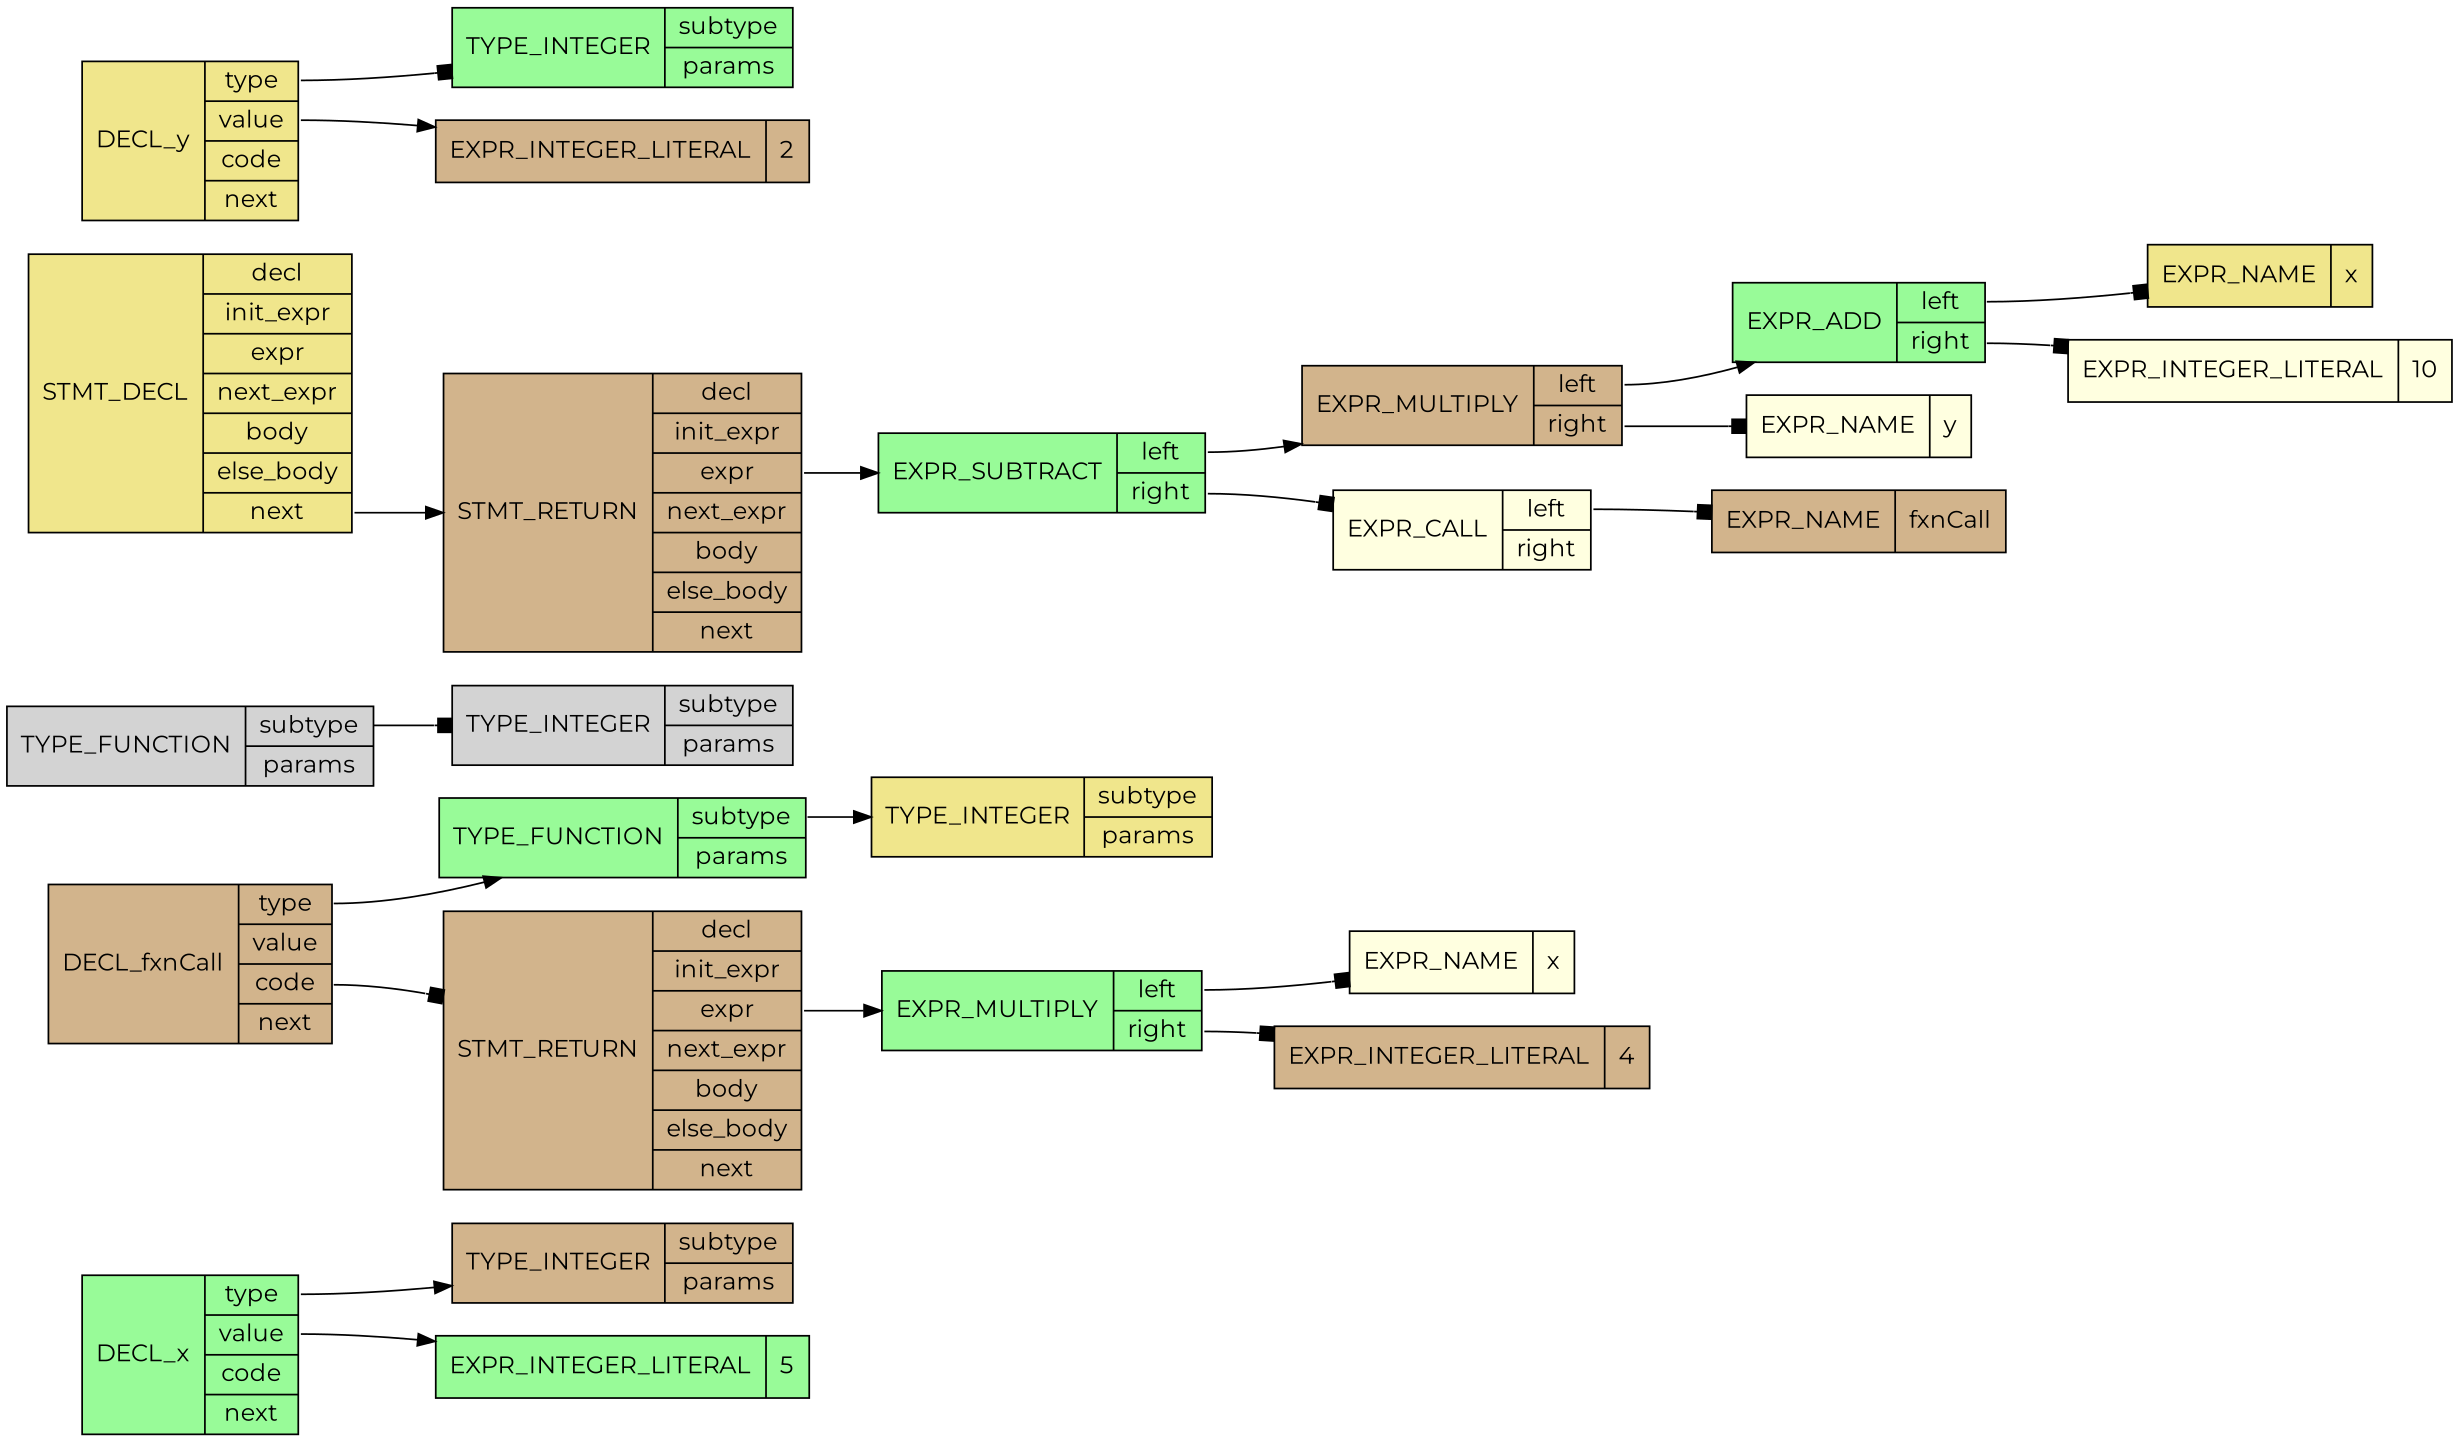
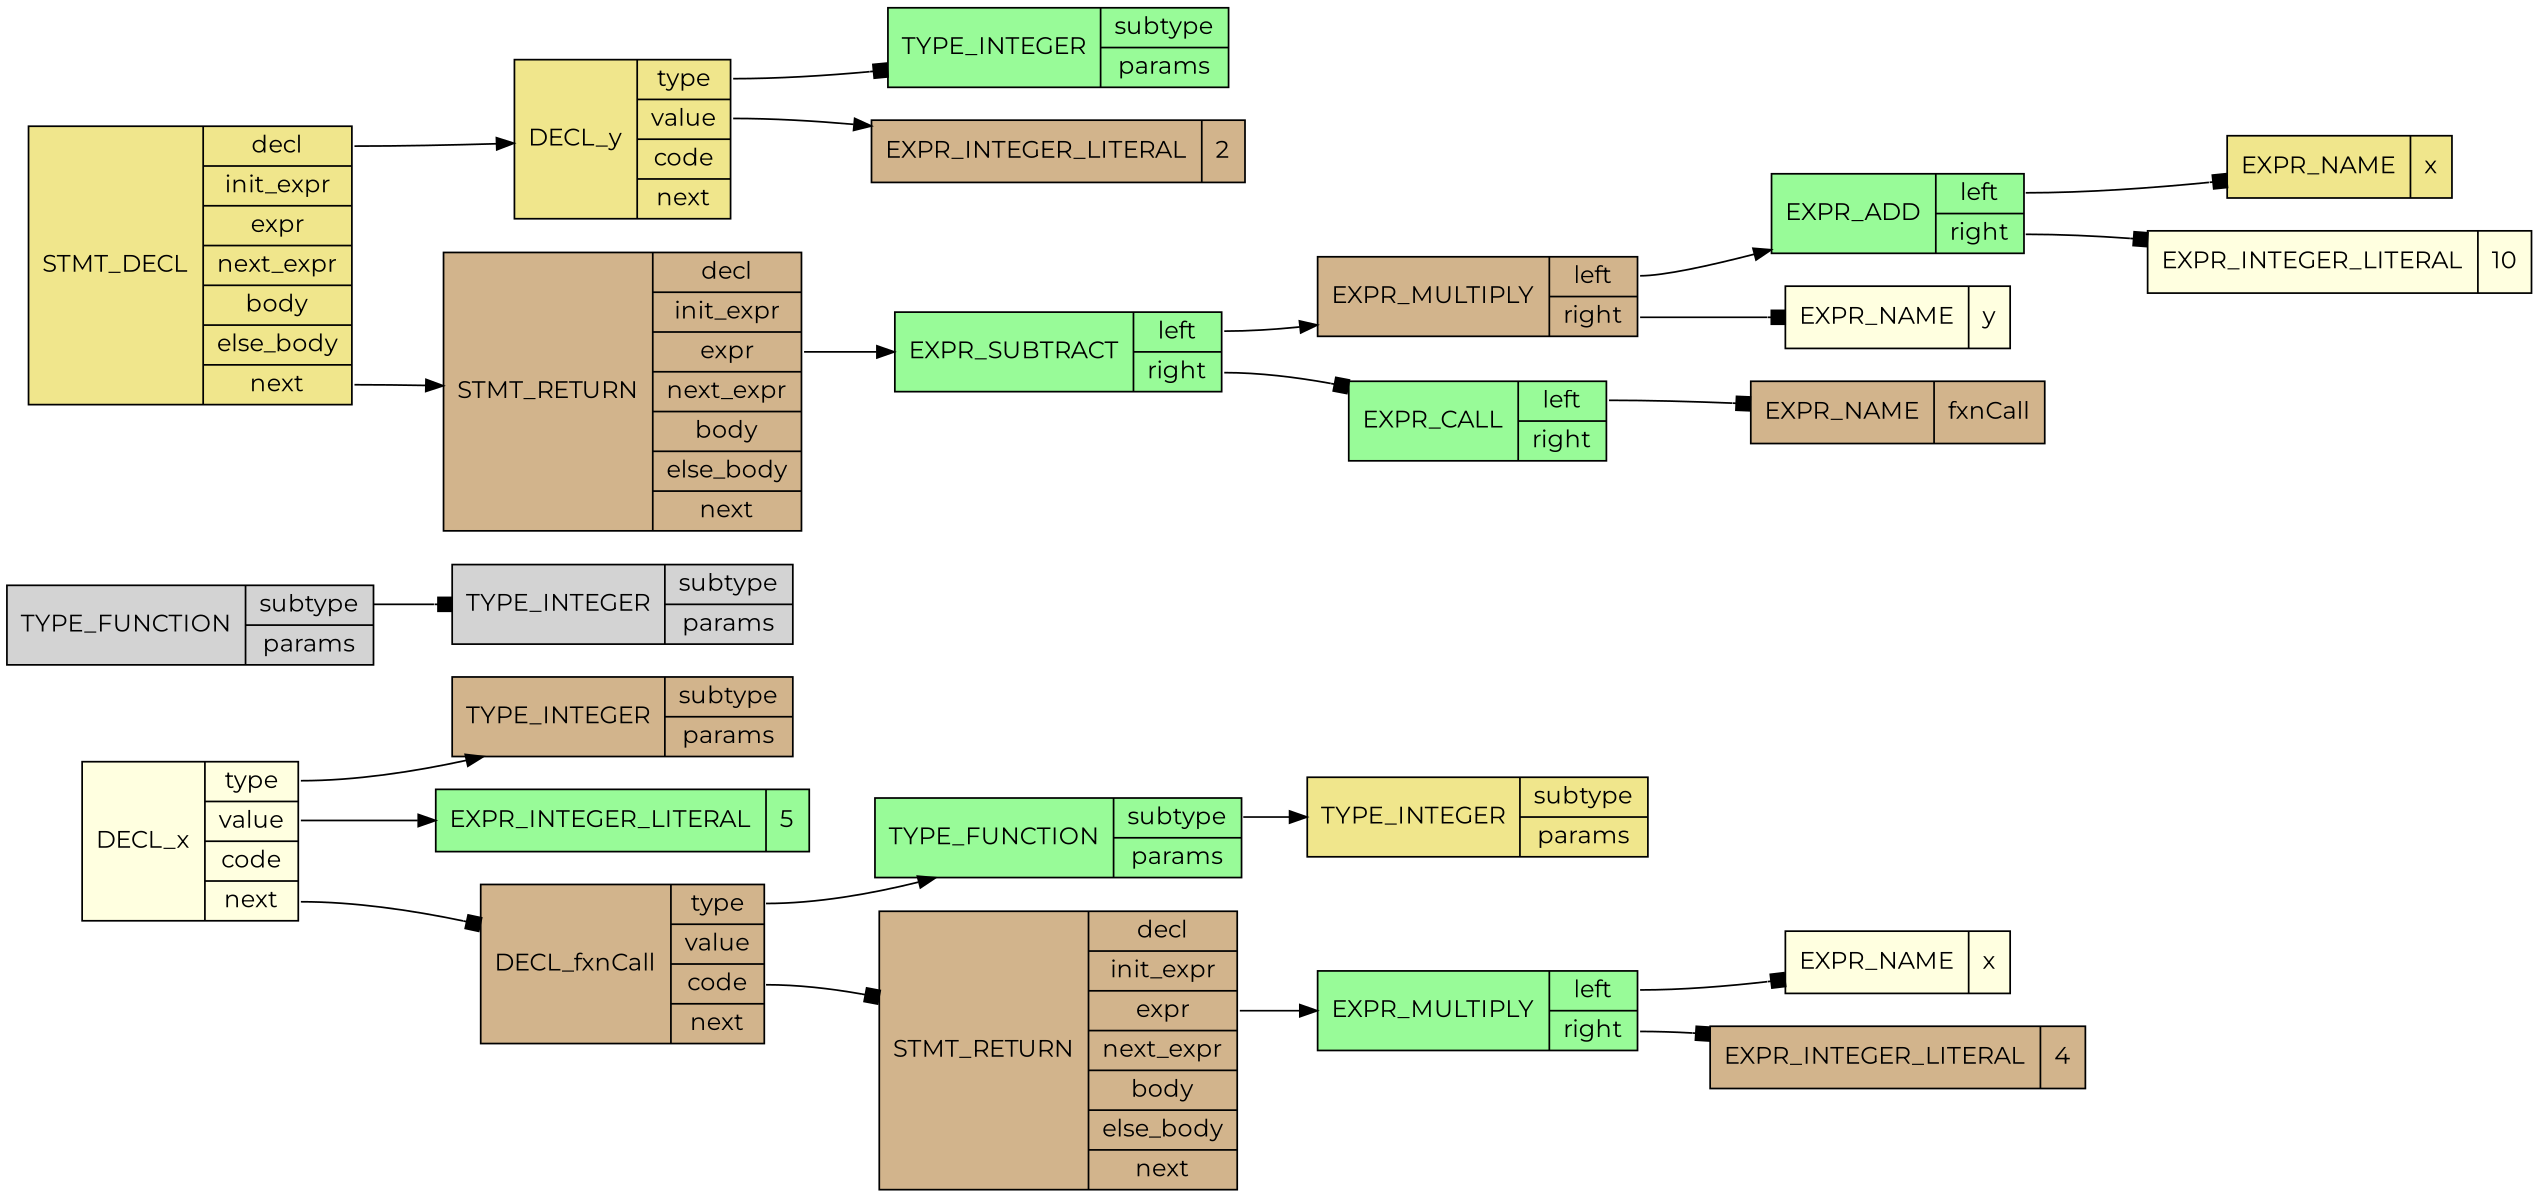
  digraph {
    fontname=Montserrat
    rankdir=LR
    node [fillcolor=tan fontname=Montserrat shape=record style=filled]
    edge [arrowhead=normal fontname=Montserrat tailport=left]
-   n1 [fillcolor=palegreen label="{DECL_x | { <type> type | <value> value | <code> code | <next> next }}"]
+   n1 [fillcolor=lightyellow label="{DECL_x | { <type> type | <value> value | <code> code | <next> next }}"]
    n2 [label="{TYPE_INTEGER| { <subtype> subtype | <params> params}}"]
    n3 [fillcolor=palegreen label="{EXPR_INTEGER_LITERAL | { 5 }}"]
    n4 [label="{DECL_fxnCall | { <type> type | <value> value | <code> code | <next> next }}"]
    n5 [fillcolor=palegreen label="{TYPE_FUNCTION| { <subtype> subtype | <params> params}}"]
    n6 [label="{STMT_RETURN | { <decl> decl | <init_expr> init_expr | <expr> expr | <next_expr> next_expr | <body> body | <else_body> else_body | <next> next }}"]
    n7 [fillcolor=khaki label="{TYPE_INTEGER | { <subtype> subtype | <params> params }}"]
    n8 [fillcolor=palegreen label="{EXPR_MULTIPLY | { <left> left | <right> right }}"]
    n9 [fillcolor=lightyellow label="{EXPR_NAME | { x }}"]
    n10 [label="{EXPR_INTEGER_LITERAL | { 4 }}"]
    n11 [fillcolor=lightgrey label="{TYPE_FUNCTION| { <subtype> subtype | <params> params}}"]
    n12 [fillcolor=lightgrey label="{TYPE_INTEGER | { <subtype> subtype | <params> params }}"]
    n13 [fillcolor=khaki label="{STMT_DECL | { <decl> decl | <init_expr> init_expr | <expr> expr | <next_expr> next_expr | <body> body | <else_body> else_body | <next> next }}"]
    n14 [fillcolor=khaki label="{DECL_y | { <type> type | <value> value | <code> code | <next> next }}"]
    n15 [label="{STMT_RETURN | { <decl> decl | <init_expr> init_expr | <expr> expr | <next_expr> next_expr | <body> body | <else_body> else_body | <next> next }}"]
    n16 [fillcolor=palegreen label="{TYPE_INTEGER| { <subtype> subtype | <params> params}}"]
    n17 [label="{EXPR_INTEGER_LITERAL | { 2 }}"]
    n18 [fillcolor=palegreen label="{EXPR_SUBTRACT | { <left> left | <right> right }}"]
    n19 [label="{EXPR_MULTIPLY | { <left> left | <right> right }}"]
-   n20 [fillcolor=lightyellow label="{EXPR_CALL | { <left> left | <right> right }}"]
+   n20 [fillcolor=palegreen label="{EXPR_CALL | { <left> left | <right> right }}"]
    n21 [fillcolor=palegreen label="{EXPR_ADD | { <left> left | <right> right }}"]
    n22 [fillcolor=lightyellow label="{EXPR_NAME | { y }}"]
    n23 [label="{EXPR_NAME | { fxnCall }}"]
    n24 [fillcolor=khaki label="{EXPR_NAME | { x }}"]
    n25 [fillcolor=lightyellow label="{EXPR_INTEGER_LITERAL | { 10 }}"]
    n1 -> n2 [tailport=type]
    n1 -> n3 [tailport=value]
+   n1 -> n4 [arrowhead=box tailport=next]
    n4 -> n5 [tailport=type]
    n4 -> n6 [arrowhead=box tailport=code]
    n5 -> n7 [tailport=subtype]
    n6 -> n8 [tailport=expr]
    n8 -> n9 [arrowhead=box]
    n8 -> n10 [arrowhead=box tailport=right]
    n11 -> n12 [arrowhead=box tailport=subtype]
+   n13 -> n14 [tailport=decl]
    n13 -> n15 [tailport=next]
    n14 -> n16 [arrowhead=box tailport=type]
    n14 -> n17 [tailport=value]
    n15 -> n18 [tailport=expr]
    n18 -> n19
    n18 -> n20 [arrowhead=box tailport=right]
    n19 -> n21
    n19 -> n22 [arrowhead=box tailport=right]
    n20 -> n23 [arrowhead=box]
    n21 -> n24 [arrowhead=box]
    n21 -> n25 [arrowhead=box tailport=right]
  }
